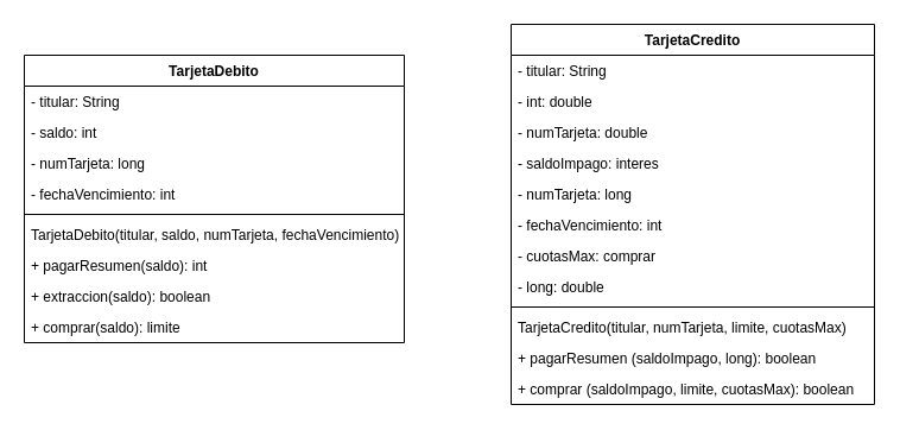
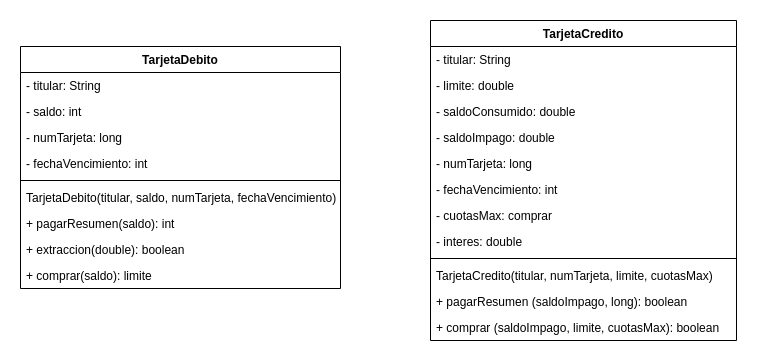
  <mxCell id="0" />
  <mxCell id="1" parent="0" />
  <mxCell id="2" value="TarjetaDebito" style="swimlane;fontStyle=1;align=center;verticalAlign=top;childLayout=stackLayout;horizontal=1;startSize=26;horizontalStack=0;resizeParent=1;resizeParentMax=0;resizeLast=0;collapsible=1;marginBottom=0;" parent="1" vertex="1"><mxGeometry x="20" y="46" width="320" height="242" as="geometry" /></mxCell>
  <mxCell id="3" value="- titular: String" style="text;strokeColor=none;fillColor=none;align=left;verticalAlign=top;spacingLeft=4;spacingRight=4;overflow=hidden;rotatable=0;points=[[0,0.5],[1,0.5]];portConstraint=eastwest;" parent="2" vertex="1"><mxGeometry y="26" width="320" height="26" as="geometry" /></mxCell>
  <mxCell id="4" value="- saldo: int" style="text;strokeColor=none;fillColor=none;align=left;verticalAlign=top;spacingLeft=4;spacingRight=4;overflow=hidden;rotatable=0;points=[[0,0.5],[1,0.5]];portConstraint=eastwest;" parent="2" vertex="1"><mxGeometry y="52" width="320" height="26" as="geometry" /></mxCell>
  <mxCell id="5" value="- numTarjeta: long" style="text;strokeColor=none;fillColor=none;align=left;verticalAlign=top;spacingLeft=4;spacingRight=4;overflow=hidden;rotatable=0;points=[[0,0.5],[1,0.5]];portConstraint=eastwest;" parent="2" vertex="1"><mxGeometry y="78" width="320" height="26" as="geometry" /></mxCell>
  <mxCell id="6" value="- fechaVencimiento: int" style="text;strokeColor=none;fillColor=none;align=left;verticalAlign=top;spacingLeft=4;spacingRight=4;overflow=hidden;rotatable=0;points=[[0,0.5],[1,0.5]];portConstraint=eastwest;" parent="2" vertex="1"><mxGeometry y="104" width="320" height="26" as="geometry" /></mxCell>
  <mxCell id="7" value="" style="line;strokeWidth=1;fillColor=none;align=left;verticalAlign=middle;spacingTop=-1;spacingLeft=3;spacingRight=3;rotatable=0;labelPosition=right;points=[];portConstraint=eastwest;" parent="2" vertex="1"><mxGeometry y="130" width="320" height="8" as="geometry" /></mxCell>
  <mxCell id="8" value="TarjetaDebito(titular, saldo, numTarjeta, fechaVencimiento)" style="text;strokeColor=none;fillColor=none;align=left;verticalAlign=top;spacingLeft=4;spacingRight=4;overflow=hidden;rotatable=0;points=[[0,0.5],[1,0.5]];portConstraint=eastwest;" vertex="1" parent="2"><mxGeometry y="138" width="320" height="26" as="geometry" /></mxCell>
  <mxCell id="9" value="+ pagarResumen(saldo): int" style="text;strokeColor=none;fillColor=none;align=left;verticalAlign=top;spacingLeft=4;spacingRight=4;overflow=hidden;rotatable=0;points=[[0,0.5],[1,0.5]];portConstraint=eastwest;" parent="2" vertex="1"><mxGeometry y="164" width="320" height="26" as="geometry" /></mxCell>
- <mxCell id="10" value="+ extraccion(saldo): boolean" style="text;strokeColor=none;fillColor=none;align=left;verticalAlign=top;spacingLeft=4;spacingRight=4;overflow=hidden;rotatable=0;points=[[0,0.5],[1,0.5]];portConstraint=eastwest;" parent="2" vertex="1"><mxGeometry y="190" width="320" height="26" as="geometry" /></mxCell>
+ <mxCell id="10" value="+ extraccion(double): boolean" style="text;strokeColor=none;fillColor=none;align=left;verticalAlign=top;spacingLeft=4;spacingRight=4;overflow=hidden;rotatable=0;points=[[0,0.5],[1,0.5]];portConstraint=eastwest;" parent="2" vertex="1"><mxGeometry y="190" width="320" height="26" as="geometry" /></mxCell>
  <mxCell id="11" value="+ comprar(saldo): limite" style="text;strokeColor=none;fillColor=none;align=left;verticalAlign=top;spacingLeft=4;spacingRight=4;overflow=hidden;rotatable=0;points=[[0,0.5],[1,0.5]];portConstraint=eastwest;" parent="2" vertex="1"><mxGeometry y="216" width="320" height="26" as="geometry" /></mxCell>
  <mxCell id="12" value="TarjetaCredito" style="swimlane;fontStyle=1;align=center;verticalAlign=top;childLayout=stackLayout;horizontal=1;startSize=26;horizontalStack=0;resizeParent=1;resizeParentMax=0;resizeLast=0;collapsible=1;marginBottom=0;" parent="1" vertex="1"><mxGeometry x="430" y="20" width="306" height="320" as="geometry" /></mxCell>
  <mxCell id="13" value="- titular: String" style="text;strokeColor=none;fillColor=none;align=left;verticalAlign=top;spacingLeft=4;spacingRight=4;overflow=hidden;rotatable=0;points=[[0,0.5],[1,0.5]];portConstraint=eastwest;" parent="12" vertex="1"><mxGeometry y="26" width="306" height="26" as="geometry" /></mxCell>
- <mxCell id="14" value="- int: double" style="text;strokeColor=none;fillColor=none;align=left;verticalAlign=top;spacingLeft=4;spacingRight=4;overflow=hidden;rotatable=0;points=[[0,0.5],[1,0.5]];portConstraint=eastwest;" parent="12" vertex="1"><mxGeometry y="52" width="306" height="26" as="geometry" /></mxCell>
- <mxCell id="15" value="- numTarjeta: double" style="text;strokeColor=none;fillColor=none;align=left;verticalAlign=top;spacingLeft=4;spacingRight=4;overflow=hidden;rotatable=0;points=[[0,0.5],[1,0.5]];portConstraint=eastwest;" parent="12" vertex="1"><mxGeometry y="78" width="306" height="26" as="geometry" /></mxCell>
- <mxCell id="16" value="- saldoImpago: interes" style="text;strokeColor=none;fillColor=none;align=left;verticalAlign=top;spacingLeft=4;spacingRight=4;overflow=hidden;rotatable=0;points=[[0,0.5],[1,0.5]];portConstraint=eastwest;" parent="12" vertex="1"><mxGeometry y="104" width="306" height="26" as="geometry" /></mxCell>
+ <mxCell id="14" value="- limite: double" style="text;strokeColor=none;fillColor=none;align=left;verticalAlign=top;spacingLeft=4;spacingRight=4;overflow=hidden;rotatable=0;points=[[0,0.5],[1,0.5]];portConstraint=eastwest;" parent="12" vertex="1"><mxGeometry y="52" width="306" height="26" as="geometry" /></mxCell>
+ <mxCell id="15" value="- saldoConsumido: double" style="text;strokeColor=none;fillColor=none;align=left;verticalAlign=top;spacingLeft=4;spacingRight=4;overflow=hidden;rotatable=0;points=[[0,0.5],[1,0.5]];portConstraint=eastwest;" parent="12" vertex="1"><mxGeometry y="78" width="306" height="26" as="geometry" /></mxCell>
+ <mxCell id="16" value="- saldoImpago: double" style="text;strokeColor=none;fillColor=none;align=left;verticalAlign=top;spacingLeft=4;spacingRight=4;overflow=hidden;rotatable=0;points=[[0,0.5],[1,0.5]];portConstraint=eastwest;" parent="12" vertex="1"><mxGeometry y="104" width="306" height="26" as="geometry" /></mxCell>
  <mxCell id="17" value="- numTarjeta: long" style="text;strokeColor=none;fillColor=none;align=left;verticalAlign=top;spacingLeft=4;spacingRight=4;overflow=hidden;rotatable=0;points=[[0,0.5],[1,0.5]];portConstraint=eastwest;" parent="12" vertex="1"><mxGeometry y="130" width="306" height="26" as="geometry" /></mxCell>
  <mxCell id="18" value="- fechaVencimiento: int" style="text;strokeColor=none;fillColor=none;align=left;verticalAlign=top;spacingLeft=4;spacingRight=4;overflow=hidden;rotatable=0;points=[[0,0.5],[1,0.5]];portConstraint=eastwest;" parent="12" vertex="1"><mxGeometry y="156" width="306" height="26" as="geometry" /></mxCell>
  <mxCell id="19" value="- cuotasMax: comprar" style="text;strokeColor=none;fillColor=none;align=left;verticalAlign=top;spacingLeft=4;spacingRight=4;overflow=hidden;rotatable=0;points=[[0,0.5],[1,0.5]];portConstraint=eastwest;" parent="12" vertex="1"><mxGeometry y="182" width="306" height="26" as="geometry" /></mxCell>
- <mxCell id="20" value="- long: double" style="text;strokeColor=none;fillColor=none;align=left;verticalAlign=top;spacingLeft=4;spacingRight=4;overflow=hidden;rotatable=0;points=[[0,0.5],[1,0.5]];portConstraint=eastwest;" parent="12" vertex="1"><mxGeometry y="208" width="306" height="26" as="geometry" /></mxCell>
+ <mxCell id="20" value="- interes: double" style="text;strokeColor=none;fillColor=none;align=left;verticalAlign=top;spacingLeft=4;spacingRight=4;overflow=hidden;rotatable=0;points=[[0,0.5],[1,0.5]];portConstraint=eastwest;" parent="12" vertex="1"><mxGeometry y="208" width="306" height="26" as="geometry" /></mxCell>
  <mxCell id="21" value="" style="line;strokeWidth=1;fillColor=none;align=left;verticalAlign=middle;spacingTop=-1;spacingLeft=3;spacingRight=3;rotatable=0;labelPosition=right;points=[];portConstraint=eastwest;" parent="12" vertex="1"><mxGeometry y="234" width="306" height="8" as="geometry" /></mxCell>
  <mxCell id="22" value="TarjetaCredito(titular, numTarjeta, limite, cuotasMax)" style="text;strokeColor=none;fillColor=none;align=left;verticalAlign=top;spacingLeft=4;spacingRight=4;overflow=hidden;rotatable=0;points=[[0,0.5],[1,0.5]];portConstraint=eastwest;" vertex="1" parent="12"><mxGeometry y="242" width="306" height="26" as="geometry" /></mxCell>
  <mxCell id="23" value="+ pagarResumen (saldoImpago, long): boolean" style="text;strokeColor=none;fillColor=none;align=left;verticalAlign=top;spacingLeft=4;spacingRight=4;overflow=hidden;rotatable=0;points=[[0,0.5],[1,0.5]];portConstraint=eastwest;" parent="12" vertex="1"><mxGeometry y="268" width="306" height="26" as="geometry" /></mxCell>
  <mxCell id="24" value="+ comprar (saldoImpago, limite, cuotasMax): boolean" style="text;strokeColor=none;fillColor=none;align=left;verticalAlign=top;spacingLeft=4;spacingRight=4;overflow=hidden;rotatable=0;points=[[0,0.5],[1,0.5]];portConstraint=eastwest;" parent="12" vertex="1"><mxGeometry y="294" width="306" height="26" as="geometry" /></mxCell>
